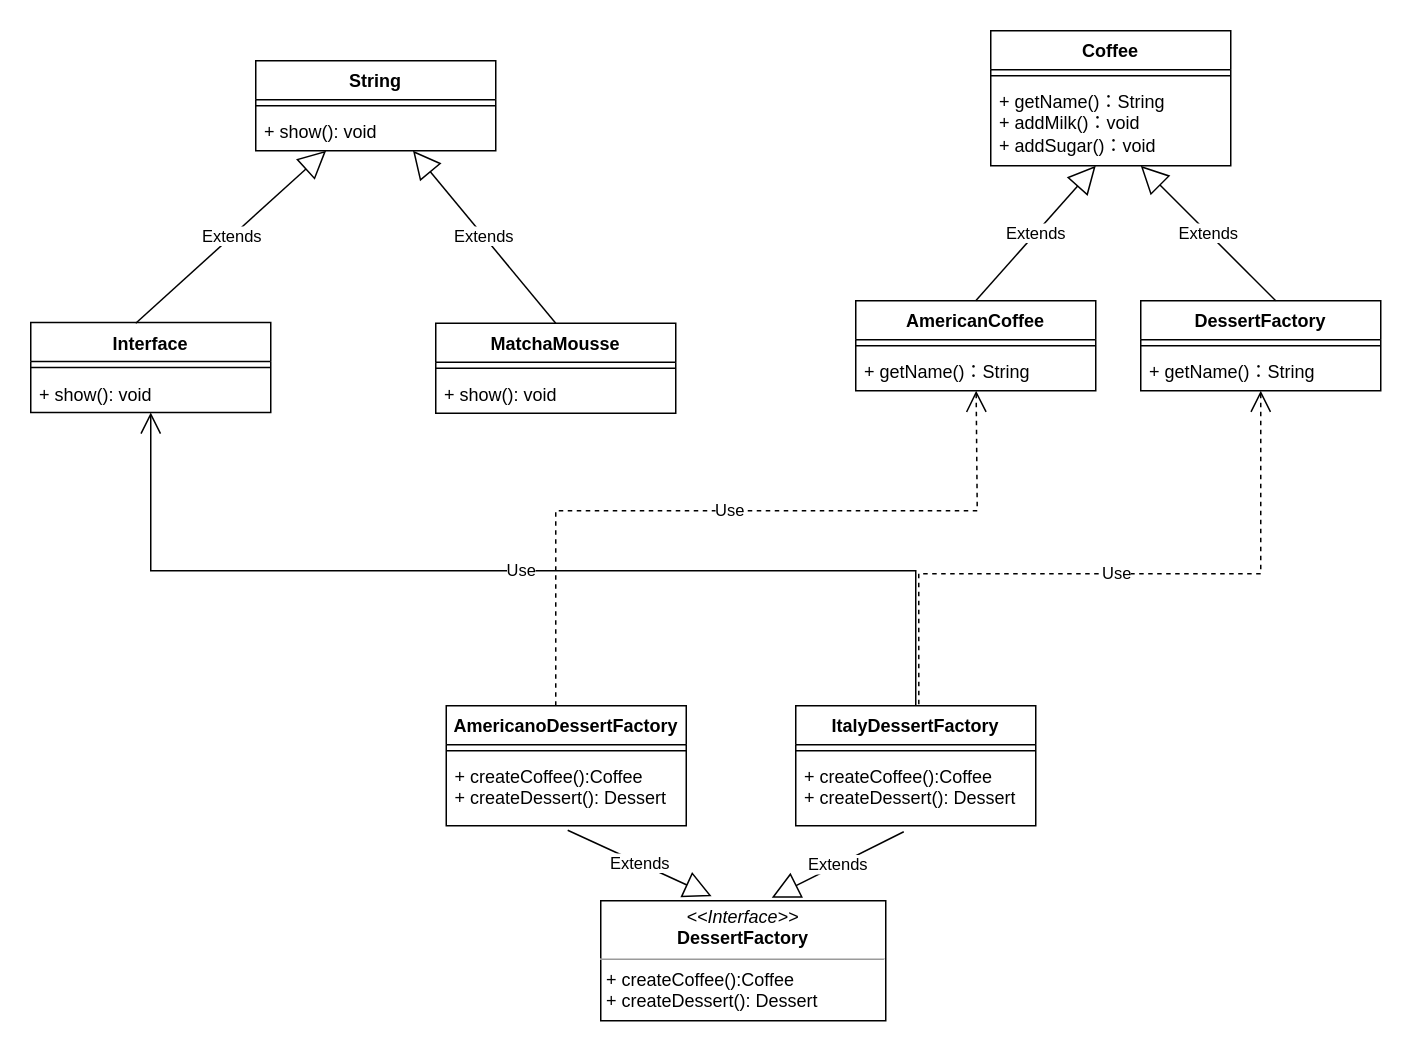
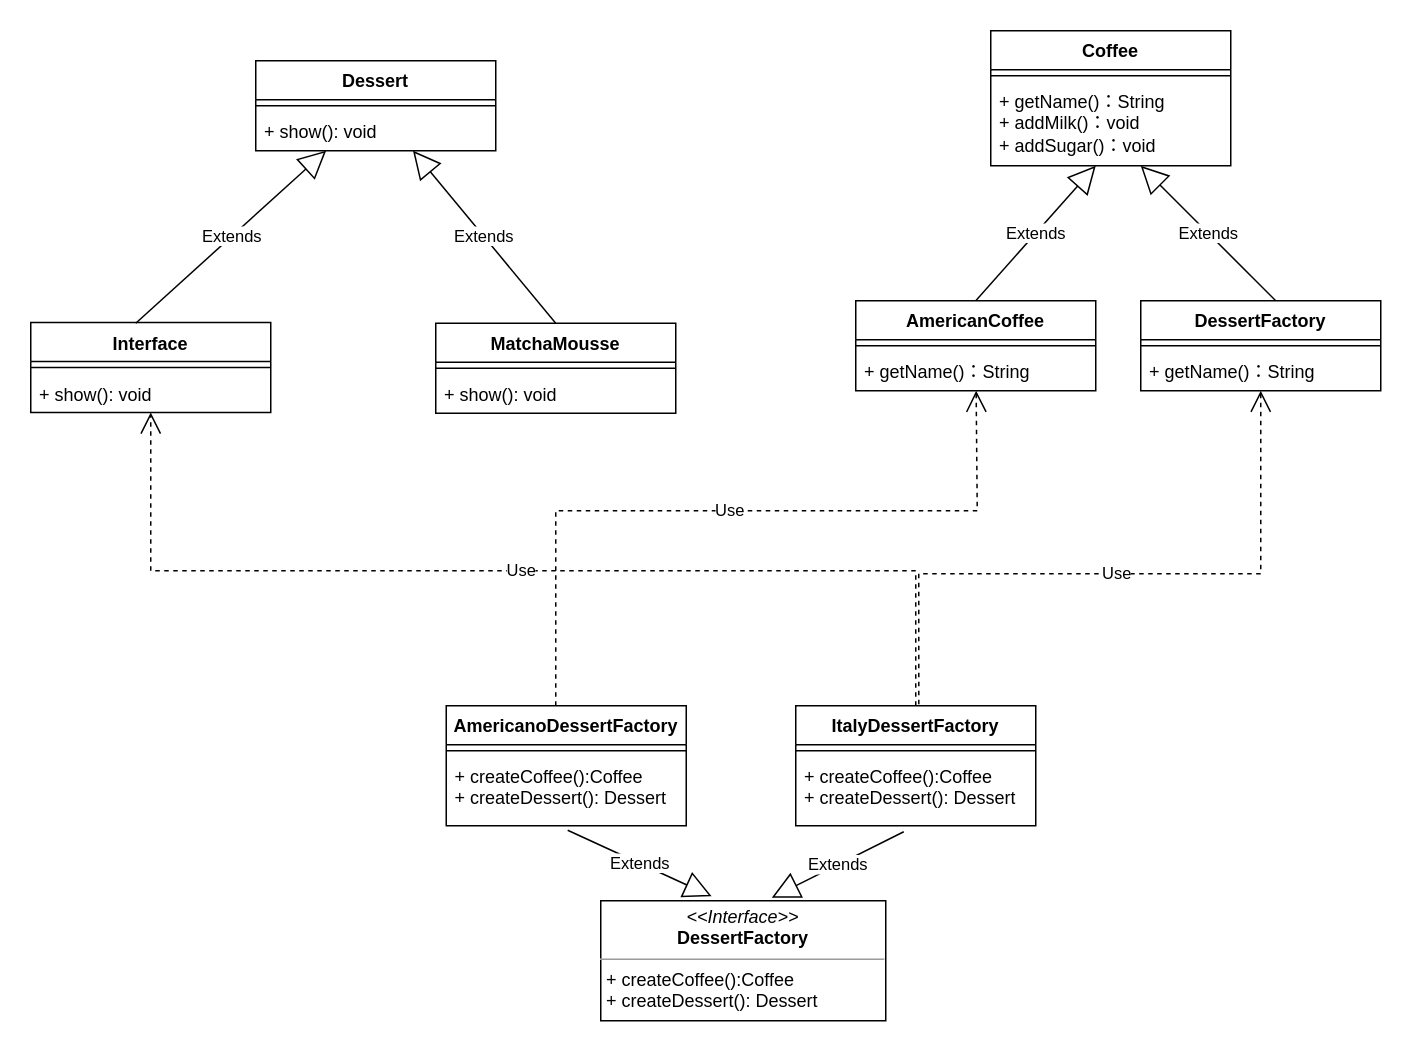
  <mxCell id="0" />
  <mxCell id="1" parent="0" />
  <mxCell id="2" value="Coffee" style="swimlane;fontStyle=1;align=center;verticalAlign=top;childLayout=stackLayout;horizontal=1;startSize=26;horizontalStack=0;resizeParent=1;resizeParentMax=0;resizeLast=0;collapsible=1;marginBottom=0;whiteSpace=wrap;html=1;" vertex="1" parent="1"><mxGeometry x="660" y="20" width="160" height="90" as="geometry" /></mxCell>
  <mxCell id="3" value="" style="line;strokeWidth=1;fillColor=none;align=left;verticalAlign=middle;spacingTop=-1;spacingLeft=3;spacingRight=3;rotatable=0;labelPosition=right;points=[];portConstraint=eastwest;strokeColor=inherit;" vertex="1" parent="2"><mxGeometry y="26" width="160" height="8" as="geometry" /></mxCell>
  <mxCell id="4" value="+ getName()：String&lt;br&gt;+ addMilk()：void&lt;br&gt;+ addSugar()：void" style="text;strokeColor=none;fillColor=none;align=left;verticalAlign=top;spacingLeft=4;spacingRight=4;overflow=hidden;rotatable=0;points=[[0,0.5],[1,0.5]];portConstraint=eastwest;whiteSpace=wrap;html=1;" vertex="1" parent="2"><mxGeometry y="34" width="160" height="56" as="geometry" /></mxCell>
  <mxCell id="5" value="Extends" style="endArrow=block;endSize=16;endFill=0;html=1;rounded=0;" edge="1" parent="1" target="21"><mxGeometry width="160" relative="1" as="geometry"><mxPoint x="370" y="215" as="sourcePoint" /><mxPoint x="280" y="125" as="targetPoint" /></mxGeometry></mxCell>
  <mxCell id="6" value="DessertFactory" style="swimlane;fontStyle=1;align=center;verticalAlign=top;childLayout=stackLayout;horizontal=1;startSize=26;horizontalStack=0;resizeParent=1;resizeParentMax=0;resizeLast=0;collapsible=1;marginBottom=0;whiteSpace=wrap;html=1;" vertex="1" parent="1"><mxGeometry x="760" y="200" width="160" height="60" as="geometry" /></mxCell>
  <mxCell id="7" value="" style="line;strokeWidth=1;fillColor=none;align=left;verticalAlign=middle;spacingTop=-1;spacingLeft=3;spacingRight=3;rotatable=0;labelPosition=right;points=[];portConstraint=eastwest;strokeColor=inherit;" vertex="1" parent="6"><mxGeometry y="26" width="160" height="8" as="geometry" /></mxCell>
  <mxCell id="8" value="+ getName()：String" style="text;strokeColor=none;fillColor=none;align=left;verticalAlign=top;spacingLeft=4;spacingRight=4;overflow=hidden;rotatable=0;points=[[0,0.5],[1,0.5]];portConstraint=eastwest;whiteSpace=wrap;html=1;" vertex="1" parent="6"><mxGeometry y="34" width="160" height="26" as="geometry" /></mxCell>
  <mxCell id="9" value="AmericanCoffee" style="swimlane;fontStyle=1;align=center;verticalAlign=top;childLayout=stackLayout;horizontal=1;startSize=26;horizontalStack=0;resizeParent=1;resizeParentMax=0;resizeLast=0;collapsible=1;marginBottom=0;whiteSpace=wrap;html=1;" vertex="1" parent="1"><mxGeometry x="570" y="200" width="160" height="60" as="geometry" /></mxCell>
  <mxCell id="10" value="" style="line;strokeWidth=1;fillColor=none;align=left;verticalAlign=middle;spacingTop=-1;spacingLeft=3;spacingRight=3;rotatable=0;labelPosition=right;points=[];portConstraint=eastwest;strokeColor=inherit;" vertex="1" parent="9"><mxGeometry y="26" width="160" height="8" as="geometry" /></mxCell>
  <mxCell id="11" value="+ getName()：String" style="text;strokeColor=none;fillColor=none;align=left;verticalAlign=top;spacingLeft=4;spacingRight=4;overflow=hidden;rotatable=0;points=[[0,0.5],[1,0.5]];portConstraint=eastwest;whiteSpace=wrap;html=1;" vertex="1" parent="9"><mxGeometry y="34" width="160" height="26" as="geometry" /></mxCell>
  <mxCell id="12" value="Extends" style="endArrow=block;endSize=16;endFill=0;html=1;rounded=0;entryX=0.519;entryY=1.089;entryDx=0;entryDy=0;entryPerimeter=0;exitX=0.5;exitY=0;exitDx=0;exitDy=0;" edge="1" parent="1" source="9"><mxGeometry width="160" relative="1" as="geometry"><mxPoint x="817" y="195" as="sourcePoint" /><mxPoint x="730" y="110" as="targetPoint" /></mxGeometry></mxCell>
  <mxCell id="13" value="Use" style="endArrow=open;endSize=12;dashed=1;html=1;rounded=0;" edge="1" parent="1" target="9"><mxGeometry width="160" relative="1" as="geometry"><mxPoint x="370" y="470" as="sourcePoint" /><mxPoint x="642" y="260" as="targetPoint" /><Array as="points"><mxPoint x="370" y="340" /><mxPoint x="651" y="340" /></Array></mxGeometry></mxCell>
  <mxCell id="14" value="Use" style="endArrow=open;endSize=12;dashed=1;html=1;rounded=0;exitX=0.594;exitY=-0.037;exitDx=0;exitDy=0;exitPerimeter=0;" edge="1" parent="1" target="6"><mxGeometry width="160" relative="1" as="geometry"><mxPoint x="612.04" y="469.04" as="sourcePoint" /><mxPoint x="808.96" y="24.99" as="targetPoint" /><Array as="points"><mxPoint x="612" y="382" /><mxPoint x="840" y="382" /></Array></mxGeometry></mxCell>
  <mxCell id="15" value="AmericanoDessertFactory" style="swimlane;fontStyle=1;align=center;verticalAlign=top;childLayout=stackLayout;horizontal=1;startSize=26;horizontalStack=0;resizeParent=1;resizeParentMax=0;resizeLast=0;collapsible=1;marginBottom=0;whiteSpace=wrap;html=1;" vertex="1" parent="1"><mxGeometry x="297" y="470" width="160" height="80" as="geometry" /></mxCell>
  <mxCell id="16" value="" style="line;strokeWidth=1;fillColor=none;align=left;verticalAlign=middle;spacingTop=-1;spacingLeft=3;spacingRight=3;rotatable=0;labelPosition=right;points=[];portConstraint=eastwest;strokeColor=inherit;" vertex="1" parent="15"><mxGeometry y="26" width="160" height="8" as="geometry" /></mxCell>
  <mxCell id="17" value="+ createCoffee():Coffee&lt;br&gt;+ createDessert(): Dessert" style="text;strokeColor=none;fillColor=none;align=left;verticalAlign=top;spacingLeft=4;spacingRight=4;overflow=hidden;rotatable=0;points=[[0,0.5],[1,0.5]];portConstraint=eastwest;whiteSpace=wrap;html=1;" vertex="1" parent="15"><mxGeometry y="34" width="160" height="46" as="geometry" /></mxCell>
  <mxCell id="18" value="ItalyDessertFactory" style="swimlane;fontStyle=1;align=center;verticalAlign=top;childLayout=stackLayout;horizontal=1;startSize=26;horizontalStack=0;resizeParent=1;resizeParentMax=0;resizeLast=0;collapsible=1;marginBottom=0;whiteSpace=wrap;html=1;" vertex="1" parent="1"><mxGeometry x="530" y="470" width="160" height="80" as="geometry" /></mxCell>
  <mxCell id="19" value="" style="line;strokeWidth=1;fillColor=none;align=left;verticalAlign=middle;spacingTop=-1;spacingLeft=3;spacingRight=3;rotatable=0;labelPosition=right;points=[];portConstraint=eastwest;strokeColor=inherit;" vertex="1" parent="18"><mxGeometry y="26" width="160" height="8" as="geometry" /></mxCell>
  <mxCell id="20" value="+ createCoffee():Coffee&lt;br&gt;+ createDessert(): Dessert" style="text;strokeColor=none;fillColor=none;align=left;verticalAlign=top;spacingLeft=4;spacingRight=4;overflow=hidden;rotatable=0;points=[[0,0.5],[1,0.5]];portConstraint=eastwest;whiteSpace=wrap;html=1;" vertex="1" parent="18"><mxGeometry y="34" width="160" height="46" as="geometry" /></mxCell>
- <mxCell id="21" value="String&lt;br&gt;" style="swimlane;fontStyle=1;align=center;verticalAlign=top;childLayout=stackLayout;horizontal=1;startSize=26;horizontalStack=0;resizeParent=1;resizeParentMax=0;resizeLast=0;collapsible=1;marginBottom=0;whiteSpace=wrap;html=1;" vertex="1" parent="1"><mxGeometry x="170" y="40" width="160" height="60" as="geometry" /></mxCell>
+ <mxCell id="21" value="Dessert&lt;br&gt;" style="swimlane;fontStyle=1;align=center;verticalAlign=top;childLayout=stackLayout;horizontal=1;startSize=26;horizontalStack=0;resizeParent=1;resizeParentMax=0;resizeLast=0;collapsible=1;marginBottom=0;whiteSpace=wrap;html=1;" vertex="1" parent="1"><mxGeometry x="170" y="40" width="160" height="60" as="geometry" /></mxCell>
  <mxCell id="22" value="" style="line;strokeWidth=1;fillColor=none;align=left;verticalAlign=middle;spacingTop=-1;spacingLeft=3;spacingRight=3;rotatable=0;labelPosition=right;points=[];portConstraint=eastwest;strokeColor=inherit;" vertex="1" parent="21"><mxGeometry y="26" width="160" height="8" as="geometry" /></mxCell>
  <mxCell id="23" value="+ show(): void&lt;br&gt;" style="text;strokeColor=none;fillColor=none;align=left;verticalAlign=top;spacingLeft=4;spacingRight=4;overflow=hidden;rotatable=0;points=[[0,0.5],[1,0.5]];portConstraint=eastwest;whiteSpace=wrap;html=1;" vertex="1" parent="21"><mxGeometry y="34" width="160" height="26" as="geometry" /></mxCell>
  <mxCell id="24" value="&lt;p style=&quot;margin:0px;margin-top:4px;text-align:center;&quot;&gt;&lt;i&gt;&amp;lt;&amp;lt;Interface&amp;gt;&amp;gt;&lt;/i&gt;&lt;br&gt;&lt;b&gt;DessertFactory&lt;/b&gt;&lt;/p&gt;&lt;hr size=&quot;1&quot;&gt;&lt;p style=&quot;margin:0px;margin-left:4px;&quot;&gt;+ createCoffee():Coffee&lt;/p&gt;&lt;p style=&quot;margin:0px;margin-left:4px;&quot;&gt;+ createDessert(): Dessert&lt;/p&gt;" style="verticalAlign=top;align=left;overflow=fill;fontSize=12;fontFamily=Helvetica;html=1;whiteSpace=wrap;" vertex="1" parent="1"><mxGeometry x="400" y="600" width="190" height="80" as="geometry" /></mxCell>
  <mxCell id="25" style="edgeStyle=orthogonalEdgeStyle;rounded=0;orthogonalLoop=1;jettySize=auto;html=1;exitX=0.5;exitY=1;exitDx=0;exitDy=0;" edge="1" parent="1" source="24" target="24"><mxGeometry relative="1" as="geometry" /></mxCell>
  <mxCell id="26" value="Extends" style="endArrow=block;endSize=16;endFill=0;html=1;rounded=0;exitX=0.506;exitY=1.065;exitDx=0;exitDy=0;entryX=0.389;entryY=-0.037;entryDx=0;entryDy=0;entryPerimeter=0;exitPerimeter=0;" edge="1" parent="1" source="17" target="24"><mxGeometry width="160" relative="1" as="geometry"><mxPoint x="377" y="549.998" as="sourcePoint" /><mxPoint x="491" y="528.02" as="targetPoint" /></mxGeometry></mxCell>
  <mxCell id="27" value="Extends" style="endArrow=block;endSize=16;endFill=0;html=1;rounded=0;exitX=0.45;exitY=1.087;exitDx=0;exitDy=0;entryX=0.6;entryY=-0.025;entryDx=0;entryDy=0;entryPerimeter=0;exitPerimeter=0;" edge="1" parent="1" source="20" target="24"><mxGeometry width="160" relative="1" as="geometry"><mxPoint x="420" y="540" as="sourcePoint" /><mxPoint x="516" y="584" as="targetPoint" /></mxGeometry></mxCell>
  <mxCell id="28" value="Interface" style="swimlane;fontStyle=1;align=center;verticalAlign=top;childLayout=stackLayout;horizontal=1;startSize=26;horizontalStack=0;resizeParent=1;resizeParentMax=0;resizeLast=0;collapsible=1;marginBottom=0;whiteSpace=wrap;html=1;" vertex="1" parent="1"><mxGeometry x="20" y="214.5" width="160" height="60" as="geometry" /></mxCell>
  <mxCell id="29" value="" style="line;strokeWidth=1;fillColor=none;align=left;verticalAlign=middle;spacingTop=-1;spacingLeft=3;spacingRight=3;rotatable=0;labelPosition=right;points=[];portConstraint=eastwest;strokeColor=inherit;" vertex="1" parent="28"><mxGeometry y="26" width="160" height="8" as="geometry" /></mxCell>
  <mxCell id="30" value="+ show(): void" style="text;strokeColor=none;fillColor=none;align=left;verticalAlign=top;spacingLeft=4;spacingRight=4;overflow=hidden;rotatable=0;points=[[0,0.5],[1,0.5]];portConstraint=eastwest;whiteSpace=wrap;html=1;" vertex="1" parent="28"><mxGeometry y="34" width="160" height="26" as="geometry" /></mxCell>
  <mxCell id="31" value="MatchaMousse" style="swimlane;fontStyle=1;align=center;verticalAlign=top;childLayout=stackLayout;horizontal=1;startSize=26;horizontalStack=0;resizeParent=1;resizeParentMax=0;resizeLast=0;collapsible=1;marginBottom=0;whiteSpace=wrap;html=1;" vertex="1" parent="1"><mxGeometry x="290" y="215" width="160" height="60" as="geometry" /></mxCell>
  <mxCell id="32" value="" style="line;strokeWidth=1;fillColor=none;align=left;verticalAlign=middle;spacingTop=-1;spacingLeft=3;spacingRight=3;rotatable=0;labelPosition=right;points=[];portConstraint=eastwest;strokeColor=inherit;" vertex="1" parent="31"><mxGeometry y="26" width="160" height="8" as="geometry" /></mxCell>
  <mxCell id="33" value="+ show(): void" style="text;strokeColor=none;fillColor=none;align=left;verticalAlign=top;spacingLeft=4;spacingRight=4;overflow=hidden;rotatable=0;points=[[0,0.5],[1,0.5]];portConstraint=eastwest;whiteSpace=wrap;html=1;" vertex="1" parent="31"><mxGeometry y="34" width="160" height="26" as="geometry" /></mxCell>
  <mxCell id="34" value="Extends" style="endArrow=block;endSize=16;endFill=0;html=1;rounded=0;" edge="1" parent="1"><mxGeometry width="160" relative="1" as="geometry"><mxPoint x="850" y="200" as="sourcePoint" /><mxPoint x="760" y="110" as="targetPoint" /></mxGeometry></mxCell>
  <mxCell id="35" value="Extends" style="endArrow=block;endSize=16;endFill=0;html=1;rounded=0;exitX=0.5;exitY=0;exitDx=0;exitDy=0;" edge="1" parent="1" target="21"><mxGeometry width="160" relative="1" as="geometry"><mxPoint x="90" y="215" as="sourcePoint" /><mxPoint x="170" y="125" as="targetPoint" /></mxGeometry></mxCell>
- <mxCell id="36" value="Use" style="endArrow=open;endSize=12;dashed=0;html=1;rounded=0;" edge="1" parent="1" source="18" target="28"><mxGeometry width="160" relative="1" as="geometry"><mxPoint x="180" y="240" as="sourcePoint" /><mxPoint x="340" y="240" as="targetPoint" /><Array as="points"><mxPoint x="610" y="380" /><mxPoint x="100" y="380" /></Array></mxGeometry></mxCell>
+ <mxCell id="36" value="Use" style="endArrow=open;endSize=12;dashed=1;html=1;rounded=0;" edge="1" parent="1" source="18" target="28"><mxGeometry width="160" relative="1" as="geometry"><mxPoint x="180" y="240" as="sourcePoint" /><mxPoint x="340" y="240" as="targetPoint" /><Array as="points"><mxPoint x="610" y="380" /><mxPoint x="100" y="380" /></Array></mxGeometry></mxCell>
